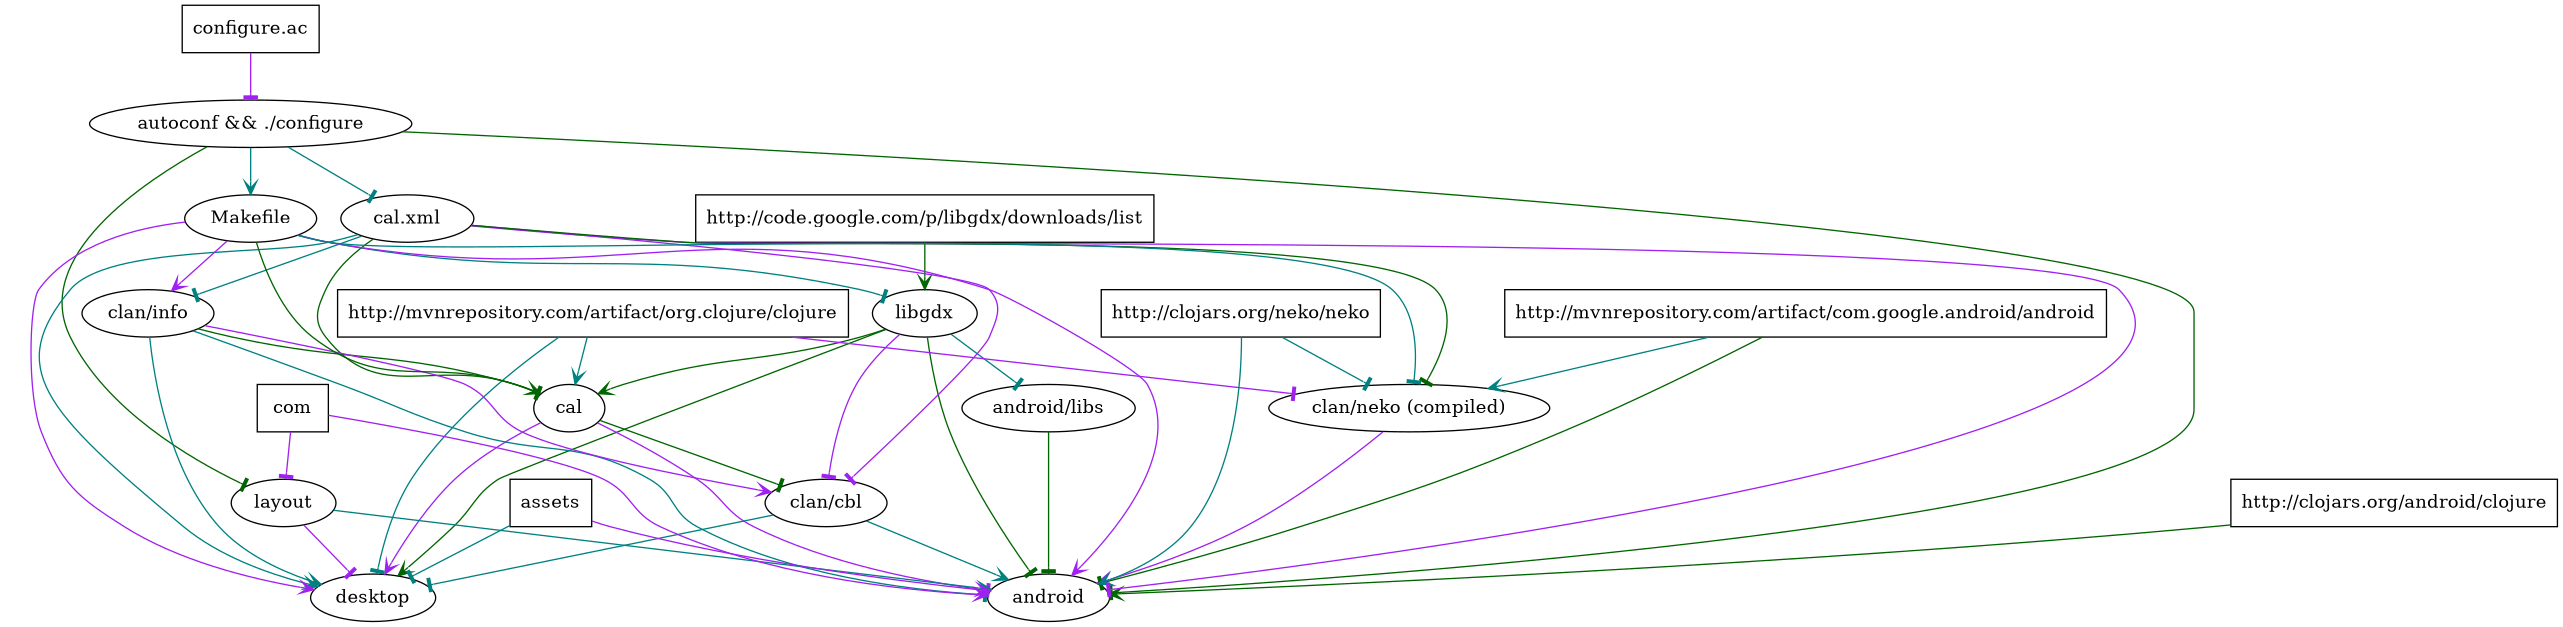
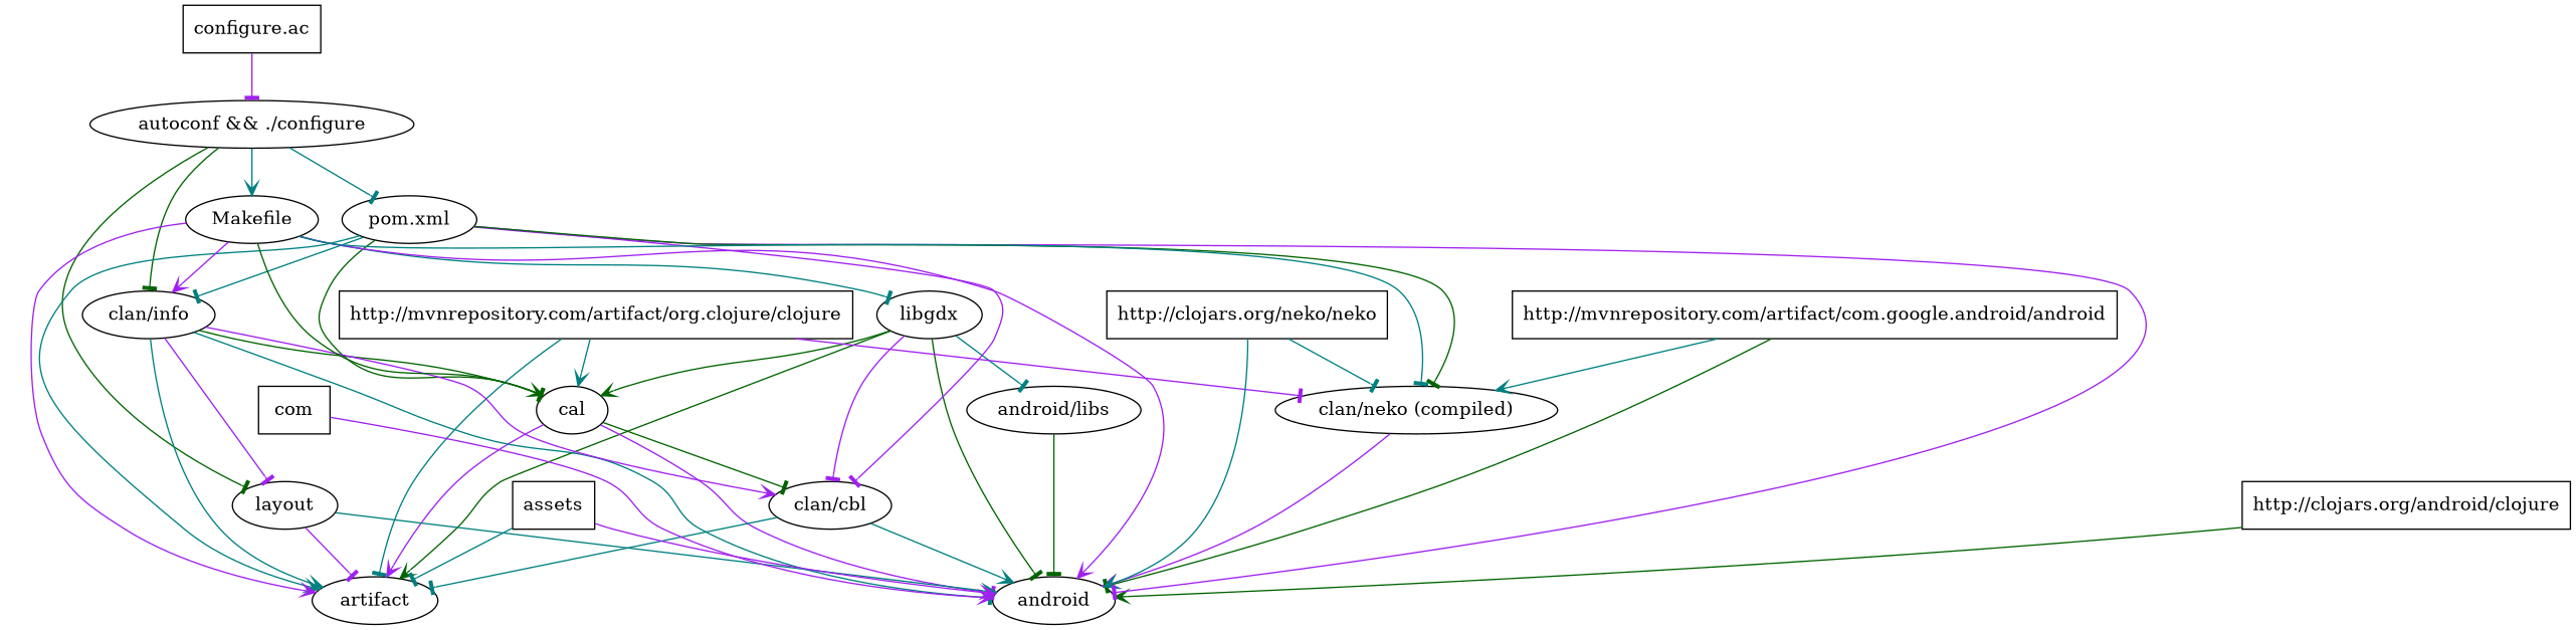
  digraph {
    edge [arrowhead=tee color=teal]
-   n1 [label="http://code.google.com/p/libgdx/downloads/list" shape=box]
    libgdx
-   n3 [label=desktop]
+   n3 [label=artifact]
    cal
    n5 [label=android]
    n6 [label="clan/cbl"]
    n7 [label="android/libs"]
    n8 [label="http://mvnrepository.com/artifact/org.clojure/clojure" shape=box]
    n9 [label="clan/neko (compiled)"]
    n10 [label="http://clojars.org/android/clojure" shape=box]
    n11 [label="http://mvnrepository.com/artifact/com.google.android/android" shape=box]
    n12 [label="http://clojars.org/neko/neko" shape=box]
    n13 [label="configure.ac" shape=box]
    n14 [label="autoconf && ./configure"]
-   n15 [label="cal.xml"]
+   n15 [label="pom.xml"]
    n16 [label="clan/info"]
    Makefile
    layout
    assets [shape=box]
    n20 [label=com shape=box]
-   n1 -> libgdx [arrowhead=vee color=darkgreen]
    libgdx -> n3 [arrowhead=vee color=darkgreen]
    libgdx -> cal [arrowhead=vee color=darkgreen]
    libgdx -> n5 [color=darkgreen]
    libgdx -> n6 [color=purple]
    libgdx -> n7
    cal -> n3 [arrowhead=vee color=purple]
    cal -> n5 [color=purple]
    cal -> n6 [color=darkgreen]
    n6 -> n3
    n6 -> n5 [arrowhead=vee]
    n7 -> n5 [color=darkgreen]
    n8 -> n3
    n8 -> cal [arrowhead=vee]
    n8 -> n9 [color=purple]
    n9 -> n5 [arrowhead=vee color=purple]
    n10 -> n5 [arrowhead=vee color=darkgreen]
    n11 -> n5 [color=darkgreen]
    n11 -> n9 [arrowhead=vee]
    n12 -> n5 [arrowhead=vee]
    n12 -> n9
    n13 -> n14 [color=purple]
    n14 -> n15
-   n14 -> n5 [color=darkgreen]
+   n14 -> n16 [color=darkgreen]
    n14 -> Makefile [arrowhead=vee]
    n14 -> layout [color=darkgreen]
    n15 -> n3 [arrowhead=vee]
    n15 -> cal [color=darkgreen]
    n15 -> n5 [color=purple]
    n15 -> n6 [color=purple]
    n15 -> n9 [color=darkgreen]
    n15 -> n16
    n16 -> n3 [arrowhead=vee]
    n16 -> cal [arrowhead=vee color=darkgreen]
    n16 -> n5
    n16 -> n6 [arrowhead=vee color=purple]
-   n20 -> layout [color=purple]
+   n16 -> layout [color=purple]
    Makefile -> libgdx
    Makefile -> n3 [arrowhead=vee color=purple]
    Makefile -> cal [color=darkgreen]
    Makefile -> n5 [arrowhead=vee color=purple]
    Makefile -> n9
    Makefile -> n16 [arrowhead=vee color=purple]
    layout -> n3 [color=purple]
    layout -> n5 [arrowhead=vee]
    assets -> n3
    assets -> n5 [arrowhead=vee color=purple]
    n20 -> n5 [arrowhead=vee color=purple]
  }
